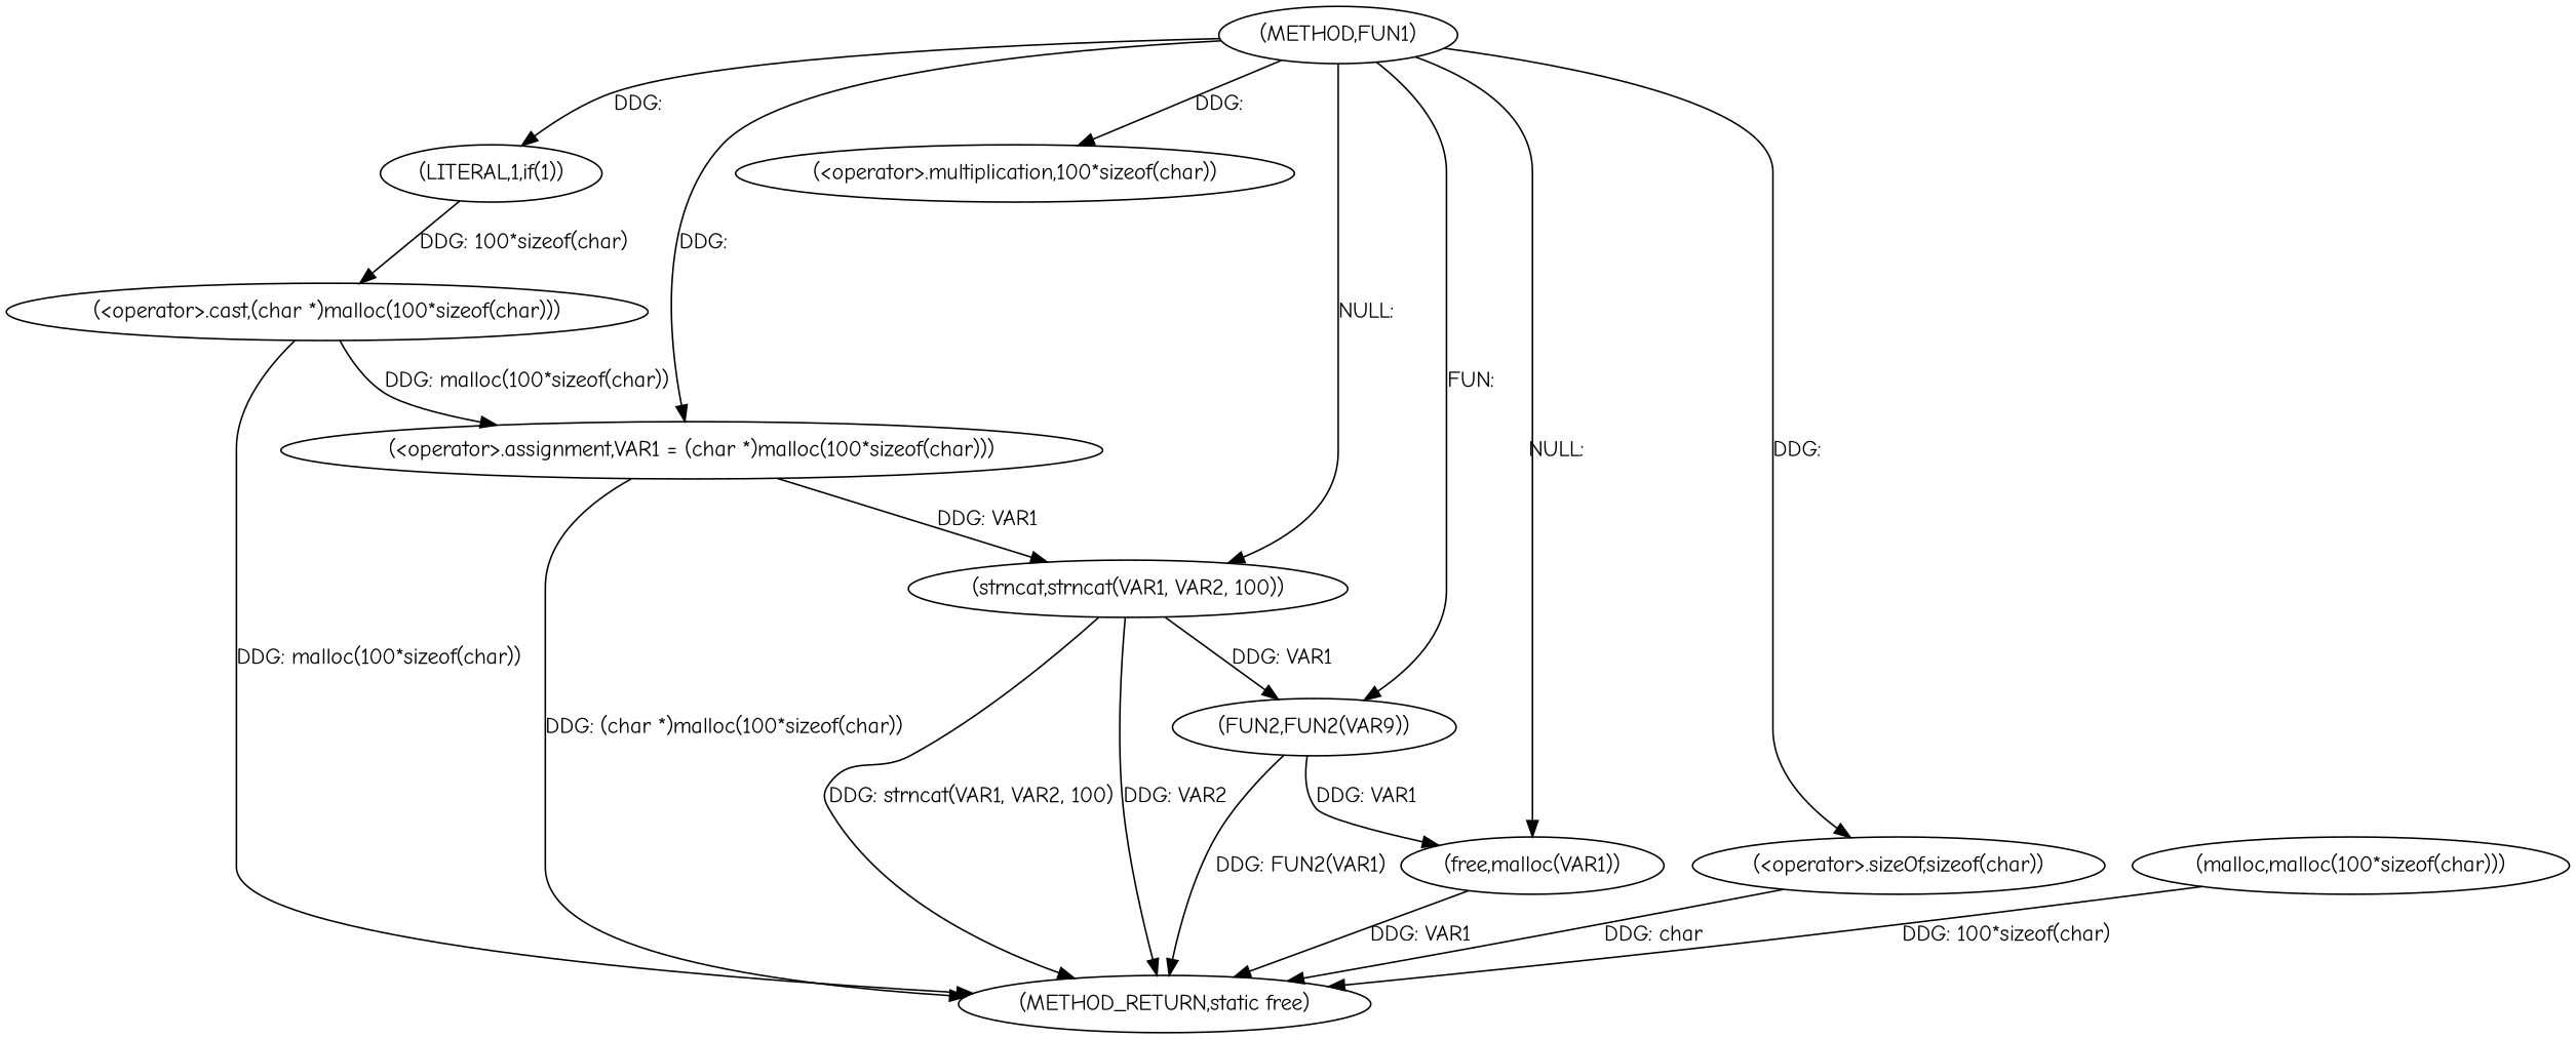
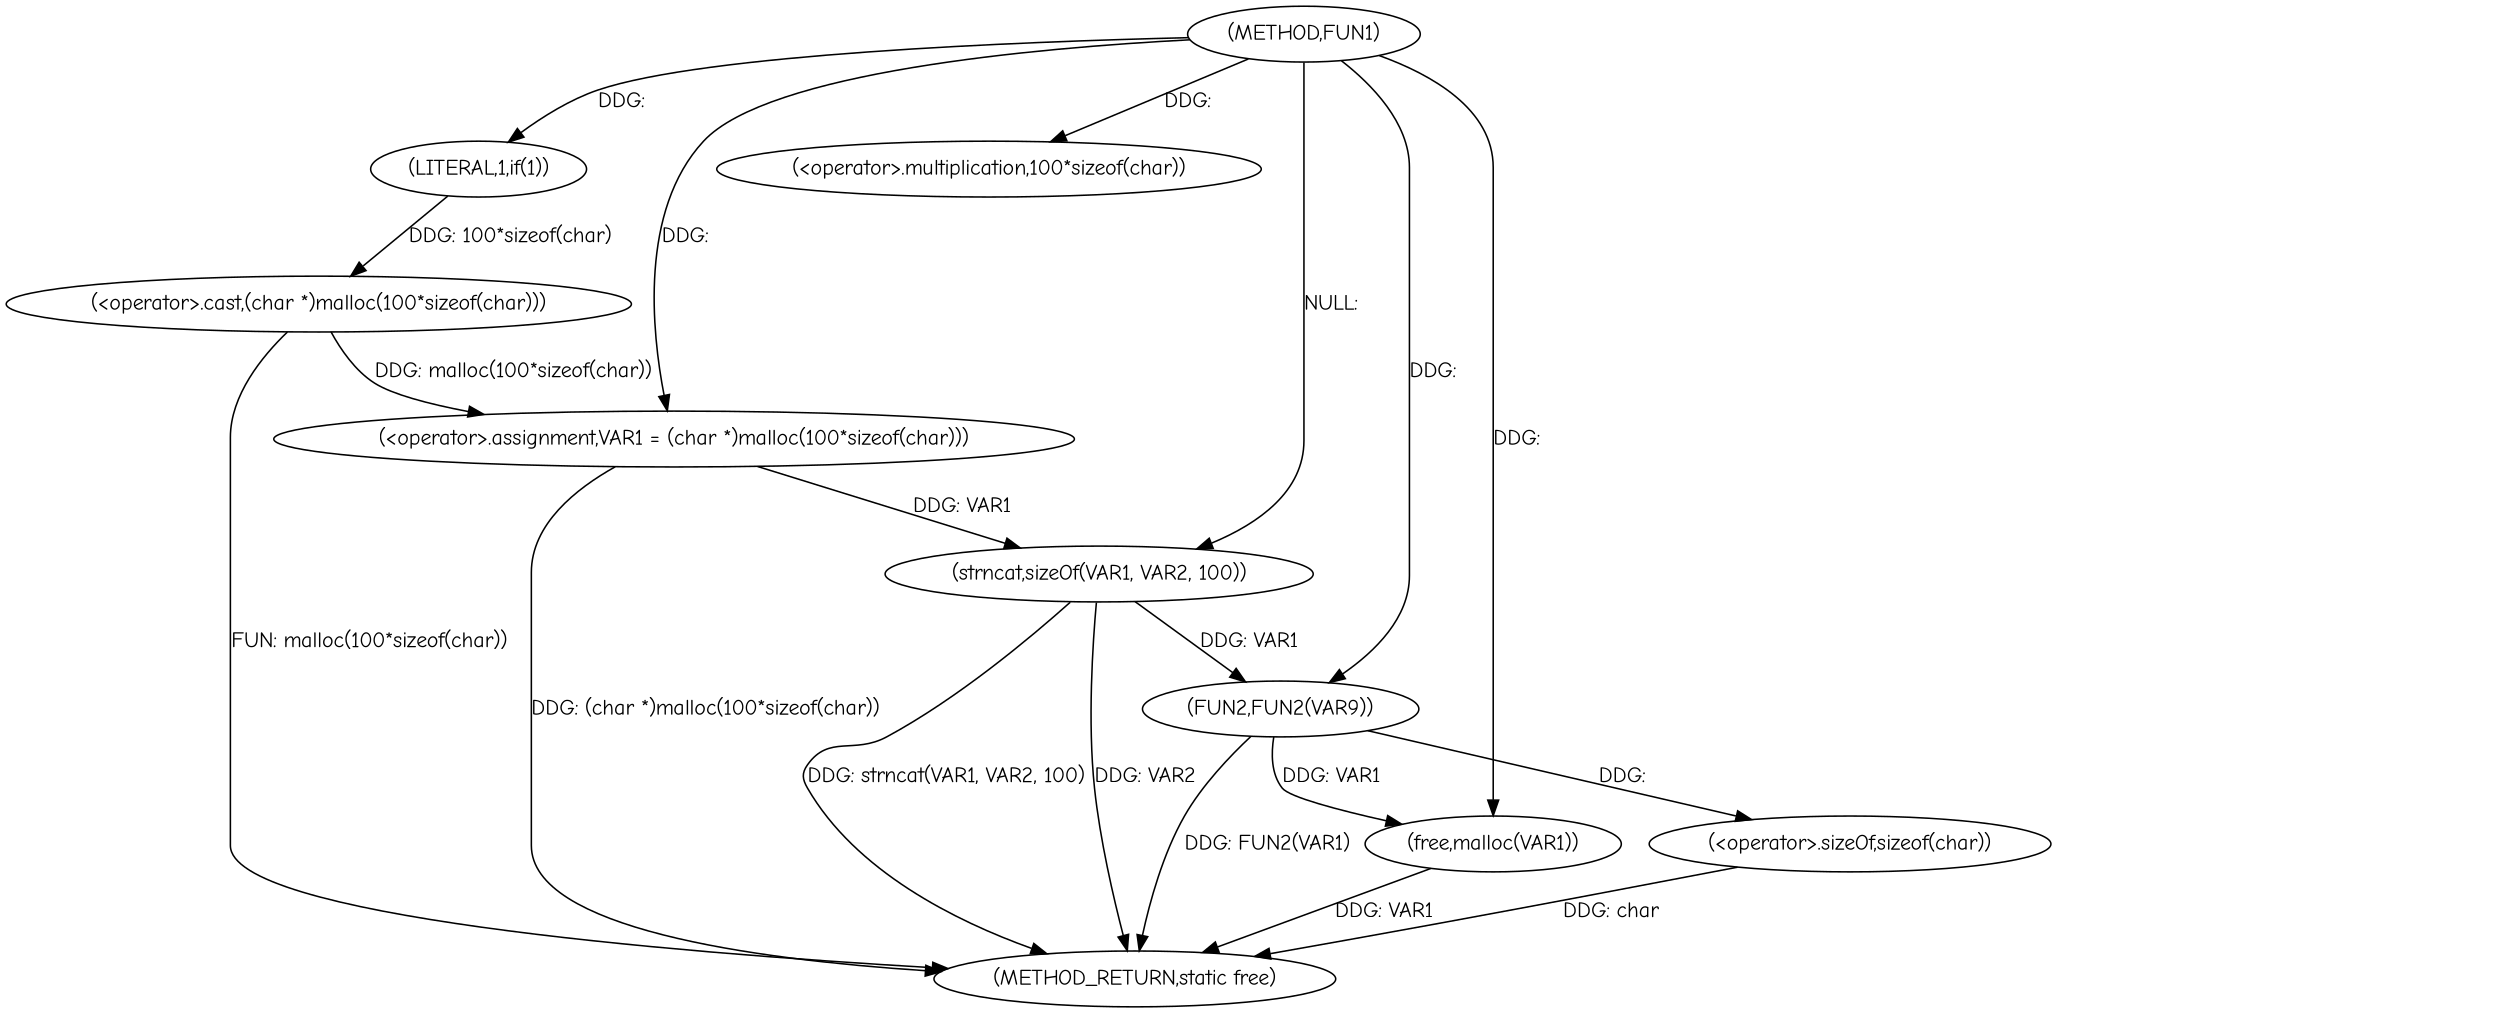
  digraph {
    fontname="Comic Neue"
    node [fontname="Comic Neue"]
    edge [fontname="Comic Neue"]
    n1 [label="(METHOD,FUN1)"]
    n2 [label="(LITERAL,1,if(1))"]
    n3 [label="(<operator>.assignment,VAR1 = (char *)malloc(100*sizeof(char)))"]
    n4 [label="(<operator>.multiplication,100*sizeof(char))"]
    n5 [label="(<operator>.sizeOf,sizeof(char))"]
-   n6 [label="(strncat,strncat(VAR1, VAR2, 100))"]
+   n6 [label="(strncat,sizeOf(VAR1, VAR2, 100))"]
    n7 [label="(FUN2,FUN2(VAR9))"]
    n8 [label="(free,malloc(VAR1))"]
    n9 [label="(<operator>.cast,(char *)malloc(100*sizeof(char)))"]
    n10 [label="(METHOD_RETURN,static free)"]
-   n11 [label="(malloc,malloc(100*sizeof(char)))"]
    n1 -> n2 [label="DDG: "]
    n1 -> n3 [label="DDG: "]
    n1 -> n4 [label="DDG: "]
-   n1 -> n5 [label="DDG: "]
+   n7 -> n5 [label="DDG: "]
    n1 -> n6 [label="NULL: "]
-   n1 -> n7 [label="FUN: "]
-   n1 -> n8 [label="NULL: "]
+   n1 -> n7 [label="DDG: "]
+   n1 -> n8 [label="DDG: "]
    n2 -> n9 [label="DDG: 100*sizeof(char)"]
    n3 -> n6 [label="DDG: VAR1"]
    n3 -> n10 [label="DDG: (char *)malloc(100*sizeof(char))"]
    n5 -> n10 [label="DDG: char"]
    n6 -> n7 [label="DDG: VAR1"]
    n6 -> n10 [label="DDG: VAR2"]
    n6 -> n10 [label="DDG: strncat(VAR1, VAR2, 100)"]
    n7 -> n8 [label="DDG: VAR1"]
    n7 -> n10 [label="DDG: FUN2(VAR1)"]
    n8 -> n10 [label="DDG: VAR1"]
    n9 -> n3 [label="DDG: malloc(100*sizeof(char))"]
-   n9 -> n10 [label="DDG: malloc(100*sizeof(char))"]
-   n11 -> n10 [label="DDG: 100*sizeof(char)"]
+   n9 -> n10 [label="FUN: malloc(100*sizeof(char))"]
  }
